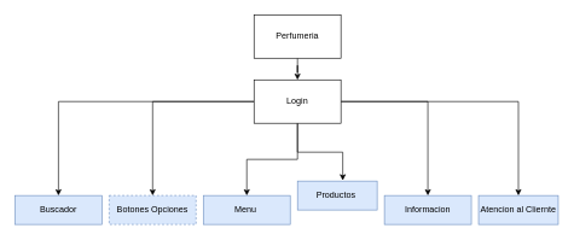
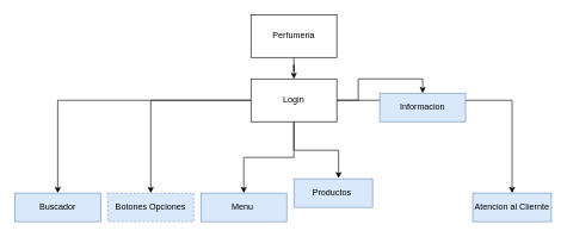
  <mxCell id="0" />
  <mxCell id="1" parent="0" />
  <mxCell id="2" value="" style="edgeStyle=orthogonalEdgeStyle;rounded=0;orthogonalLoop=1;jettySize=auto;html=1;" edge="1" parent="1" source="8" target="9"><mxGeometry relative="1" as="geometry" /></mxCell>
  <mxCell id="3" style="edgeStyle=orthogonalEdgeStyle;rounded=0;orthogonalLoop=1;jettySize=auto;html=1;" edge="1" parent="1" source="8" target="10"><mxGeometry relative="1" as="geometry"><mxPoint x="220" y="160" as="targetPoint" /></mxGeometry></mxCell>
  <mxCell id="4" value="" style="edgeStyle=orthogonalEdgeStyle;rounded=0;orthogonalLoop=1;jettySize=auto;html=1;" edge="1" parent="1" source="8" target="11"><mxGeometry relative="1" as="geometry" /></mxCell>
  <mxCell id="5" style="edgeStyle=orthogonalEdgeStyle;rounded=0;orthogonalLoop=1;jettySize=auto;html=1;entryX=0.568;entryY=-0.021;entryDx=0;entryDy=0;entryPerimeter=0;" edge="1" parent="1" source="8" target="12"><mxGeometry relative="1" as="geometry" /></mxCell>
  <mxCell id="6" style="edgeStyle=orthogonalEdgeStyle;rounded=0;orthogonalLoop=1;jettySize=auto;html=1;entryX=0.5;entryY=0;entryDx=0;entryDy=0;" edge="1" parent="1" source="8" target="13"><mxGeometry relative="1" as="geometry" /></mxCell>
  <mxCell id="7" style="edgeStyle=orthogonalEdgeStyle;rounded=0;orthogonalLoop=1;jettySize=auto;html=1;exitX=1;exitY=0.5;exitDx=0;exitDy=0;entryX=0.5;entryY=0;entryDx=0;entryDy=0;" edge="1" parent="1" source="8" target="14"><mxGeometry relative="1" as="geometry"><mxPoint x="720" y="260" as="targetPoint" /></mxGeometry></mxCell>
  <mxCell id="8" value="Login" style="rounded=0;whiteSpace=wrap;html=1;" vertex="1" parent="1"><mxGeometry x="350" y="110" width="120" height="60" as="geometry" /></mxCell>
  <mxCell id="9" value="Buscador" style="rounded=0;whiteSpace=wrap;html=1;fillColor=#dae8fc;strokeColor=#6c8ebf;" vertex="1" parent="1"><mxGeometry x="20" y="270" width="120" height="40" as="geometry" /></mxCell>
  <mxCell id="10" value="Botones Opciones" style="rounded=0;whiteSpace=wrap;html=1;fillColor=#dae8fc;strokeColor=#6c8ebf;dashed=1;" vertex="1" parent="1"><mxGeometry x="150" y="270" width="120" height="40" as="geometry" /></mxCell>
  <mxCell id="11" value="Menu&amp;nbsp;" style="rounded=0;whiteSpace=wrap;html=1;fillColor=#dae8fc;strokeColor=#6c8ebf;" vertex="1" parent="1"><mxGeometry x="280" y="270" width="120" height="40" as="geometry" /></mxCell>
  <mxCell id="12" value="Productos&amp;nbsp;" style="rounded=0;whiteSpace=wrap;html=1;fillColor=#dae8fc;strokeColor=#6c8ebf;" vertex="1" parent="1"><mxGeometry x="410" y="250" width="110" height="40" as="geometry" /></mxCell>
- <mxCell id="13" value="Informacion" style="rounded=0;whiteSpace=wrap;html=1;fillColor=#dae8fc;strokeColor=#6c8ebf;" vertex="1" parent="1"><mxGeometry x="530" y="270" width="120" height="40" as="geometry" /></mxCell>
+ <mxCell id="13" value="Informacion" style="rounded=0;whiteSpace=wrap;html=1;fillColor=#dae8fc;strokeColor=#6c8ebf;" vertex="1" parent="1"><mxGeometry x="530" y="130" width="120" height="40" as="geometry" /></mxCell>
  <mxCell id="14" value="Atencion al Cliernte" style="rounded=0;whiteSpace=wrap;html=1;fillColor=#dae8fc;strokeColor=#6c8ebf;" vertex="1" parent="1"><mxGeometry x="660" y="270" width="110" height="40" as="geometry" /></mxCell>
  <mxCell id="15" value="" style="edgeStyle=orthogonalEdgeStyle;rounded=0;orthogonalLoop=1;jettySize=auto;html=1;" edge="1" parent="1" source="16" target="8"><mxGeometry relative="1" as="geometry" /></mxCell>
  <mxCell id="16" value="Perfumeria" style="rounded=0;whiteSpace=wrap;html=1;" vertex="1" parent="1"><mxGeometry x="350" y="20" width="120" height="60" as="geometry" /></mxCell>
